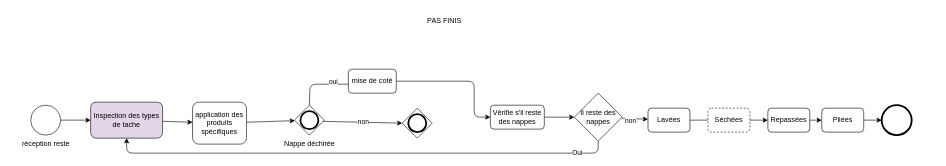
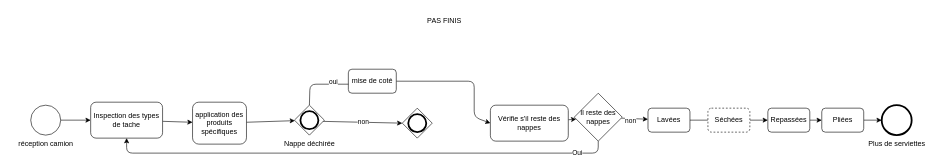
  <mxCell id="0" />
  <mxCell id="1" parent="0" />
  <mxCell id="2" value="" style="edgeStyle=none;html=1;" parent="1" source="3" target="6" edge="1"><mxGeometry relative="1" as="geometry" /></mxCell>
  <mxCell id="3" value="" style="points=[[0.145,0.145,0],[0.5,0,0],[0.855,0.145,0],[1,0.5,0],[0.855,0.855,0],[0.5,1,0],[0.145,0.855,0],[0,0.5,0]];shape=mxgraph.bpmn.event;html=1;verticalLabelPosition=bottom;labelBackgroundColor=#ffffff;verticalAlign=top;align=center;perimeter=ellipsePerimeter;outlineConnect=0;aspect=fixed;outline=standard;symbol=general;" parent="1" vertex="1"><mxGeometry x="50" y="175" width="50" height="50" as="geometry" /></mxCell>
- <mxCell id="4" value="réception reste" style="text;html=1;align=center;verticalAlign=middle;resizable=0;points=[];autosize=1;strokeColor=none;fillColor=none;" parent="1" vertex="1"><mxGeometry x="20" y="225" width="110" height="30" as="geometry" /></mxCell>
+ <mxCell id="4" value="réception camion" style="text;html=1;align=center;verticalAlign=middle;resizable=0;points=[];autosize=1;strokeColor=none;fillColor=none;" parent="1" vertex="1"><mxGeometry x="20" y="225" width="110" height="30" as="geometry" /></mxCell>
  <mxCell id="5" value="" style="edgeStyle=none;html=1;" parent="1" source="6" target="8" edge="1"><mxGeometry relative="1" as="geometry" /></mxCell>
- <mxCell id="6" value="Inspection des types de tache" style="rounded=1;whiteSpace=wrap;html=1;fillColor=#e1d5e7;" parent="1" vertex="1"><mxGeometry x="150" y="170" width="120" height="60" as="geometry" /></mxCell>
+ <mxCell id="6" value="Inspection des types de tache" style="rounded=1;whiteSpace=wrap;html=1;" parent="1" vertex="1"><mxGeometry x="150" y="170" width="120" height="60" as="geometry" /></mxCell>
  <mxCell id="7" style="edgeStyle=none;html=1;" parent="1" source="8" target="13" edge="1"><mxGeometry relative="1" as="geometry" /></mxCell>
  <mxCell id="8" value="application des produits spécifiques" style="whiteSpace=wrap;html=1;rounded=1;" parent="1" vertex="1"><mxGeometry x="320" y="170" width="90" height="70" as="geometry" /></mxCell>
  <mxCell id="9" style="edgeStyle=none;html=1;exitX=0.5;exitY=0;exitDx=0;exitDy=0;exitPerimeter=0;entryX=0;entryY=0.5;entryDx=0;entryDy=0;" parent="1" source="13" target="15" edge="1"><mxGeometry relative="1" as="geometry"><Array as="points"><mxPoint x="516" y="140" /><mxPoint x="655" y="140" /></Array><mxPoint x="515.266" y="169.347" as="sourcePoint" /><mxPoint x="686" y="140" as="targetPoint" /></mxGeometry></mxCell>
  <mxCell id="10" value="oui" style="edgeLabel;html=1;align=center;verticalAlign=middle;resizable=0;points=[];" parent="9" vertex="1" connectable="0"><mxGeometry x="-0.168" y="-4" relative="1" as="geometry"><mxPoint x="-30" y="-9" as="offset" /></mxGeometry></mxCell>
  <mxCell id="11" value="" style="edgeStyle=none;html=1;entryX=0;entryY=0.5;entryDx=0;entryDy=0;entryPerimeter=0;" parent="1" target="16" edge="1"><mxGeometry relative="1" as="geometry"><mxPoint x="536" y="202" as="sourcePoint" /><mxPoint x="676" y="202.5" as="targetPoint" /></mxGeometry></mxCell>
  <mxCell id="12" value="non" style="edgeLabel;html=1;align=center;verticalAlign=middle;resizable=0;points=[];" parent="11" vertex="1" connectable="0"><mxGeometry x="-0.498" y="-1" relative="1" as="geometry"><mxPoint x="35" y="-1" as="offset" /></mxGeometry></mxCell>
  <mxCell id="13" value="" style="points=[[0.25,0.25,0],[0.5,0,0],[0.75,0.25,0],[1,0.5,0],[0.75,0.75,0],[0.5,1,0],[0.25,0.75,0],[0,0.5,0]];shape=mxgraph.bpmn.gateway2;html=1;verticalLabelPosition=bottom;labelBackgroundColor=#ffffff;verticalAlign=top;align=center;perimeter=rhombusPerimeter;outlineConnect=0;outline=end;symbol=general;" parent="1" vertex="1"><mxGeometry x="490" y="175" width="50" height="50" as="geometry" /></mxCell>
  <mxCell id="14" style="edgeStyle=none;html=1;entryX=0;entryY=0.5;entryDx=0;entryDy=0;" edge="1" parent="1" source="15" target="29"><mxGeometry relative="1" as="geometry"><Array as="points"><mxPoint x="790" y="135" /><mxPoint x="790" y="195" /></Array></mxGeometry></mxCell>
  <mxCell id="15" value="mise de coté" style="rounded=1;whiteSpace=wrap;html=1;" parent="1" vertex="1"><mxGeometry x="580" y="115" width="80" height="40" as="geometry" /></mxCell>
  <mxCell id="16" value="" style="points=[[0.25,0.25,0],[0.5,0,0],[0.75,0.25,0],[1,0.5,0],[0.75,0.75,0],[0.5,1,0],[0.25,0.75,0],[0,0.5,0]];shape=mxgraph.bpmn.gateway2;html=1;verticalLabelPosition=bottom;labelBackgroundColor=#ffffff;verticalAlign=top;align=center;perimeter=rhombusPerimeter;outlineConnect=0;outline=end;symbol=general;" parent="1" vertex="1"><mxGeometry x="670" y="180" width="50" height="50" as="geometry" /></mxCell>
  <mxCell id="17" value="Nappe déchirée" style="text;html=1;align=center;verticalAlign=middle;resizable=0;points=[];autosize=1;strokeColor=none;fillColor=none;" parent="1" vertex="1"><mxGeometry x="460" y="225" width="110" height="30" as="geometry" /></mxCell>
  <mxCell id="18" value="" style="edgeStyle=none;html=1;endArrow=none;" parent="1" source="19" target="26" edge="1"><mxGeometry relative="1" as="geometry" /></mxCell>
  <mxCell id="19" value="Lavées" style="rounded=1;whiteSpace=wrap;html=1;" parent="1" vertex="1"><mxGeometry x="1080" y="180" width="70" height="40" as="geometry" /></mxCell>
  <mxCell id="20" value="" style="edgeStyle=none;html=1;" parent="1" source="21" edge="1"><mxGeometry relative="1" as="geometry"><mxPoint x="1470" y="200" as="targetPoint" /></mxGeometry></mxCell>
  <mxCell id="21" value="Pliées" style="rounded=1;whiteSpace=wrap;html=1;" parent="1" vertex="1"><mxGeometry x="1370" y="180" width="70" height="40" as="geometry" /></mxCell>
  <mxCell id="22" value="" style="edgeStyle=none;html=1;" parent="1" source="23" target="21" edge="1"><mxGeometry relative="1" as="geometry" /></mxCell>
  <mxCell id="23" value="Repassées" style="rounded=1;whiteSpace=wrap;html=1;" parent="1" vertex="1"><mxGeometry x="1280" y="180" width="70" height="40" as="geometry" /></mxCell>
  <mxCell id="24" value="" style="points=[[0.145,0.145,0],[0.5,0,0],[0.855,0.145,0],[1,0.5,0],[0.855,0.855,0],[0.5,1,0],[0.145,0.855,0],[0,0.5,0]];shape=mxgraph.bpmn.event;html=1;verticalLabelPosition=bottom;labelBackgroundColor=#ffffff;verticalAlign=top;align=center;perimeter=ellipsePerimeter;outlineConnect=0;aspect=fixed;outline=end;symbol=terminate2;" parent="1" vertex="1"><mxGeometry x="1470" y="175" width="50" height="50" as="geometry" /></mxCell>
  <mxCell id="25" value="" style="edgeStyle=none;html=1;" parent="1" source="26" target="23" edge="1"><mxGeometry relative="1" as="geometry" /></mxCell>
  <mxCell id="26" value="Séchées" style="rounded=1;whiteSpace=wrap;html=1;dashed=1;" parent="1" vertex="1"><mxGeometry x="1180" y="180" width="70" height="40" as="geometry" /></mxCell>
+ <mxCell id="27" value="Plus de serviettes" style="text;html=1;align=center;verticalAlign=middle;resizable=0;points=[];autosize=1;strokeColor=none;fillColor=none;" parent="1" vertex="1"><mxGeometry x="1435" y="225" width="120" height="30" as="geometry" /></mxCell>
  <mxCell id="28" value="" style="edgeStyle=none;html=1;" edge="1" parent="1" source="29" target="34"><mxGeometry relative="1" as="geometry" /></mxCell>
- <mxCell id="29" value="Vérifie s'il reste des nappes" style="rounded=1;whiteSpace=wrap;html=1;" vertex="1" parent="1"><mxGeometry x="817" y="175" width="90" height="40" as="geometry" /></mxCell>
+ <mxCell id="29" value="Vérifie s'il reste des nappes" style="rounded=1;whiteSpace=wrap;html=1;" vertex="1" parent="1"><mxGeometry x="817" y="175" width="130" height="60" as="geometry" /></mxCell>
  <mxCell id="30" value="" style="edgeStyle=none;html=1;" edge="1" parent="1" source="34" target="19"><mxGeometry relative="1" as="geometry" /></mxCell>
  <mxCell id="31" value="non" style="edgeLabel;html=1;align=center;verticalAlign=middle;resizable=0;points=[];" vertex="1" connectable="0" parent="30"><mxGeometry x="-0.468" y="-1" relative="1" as="geometry"><mxPoint x="3" y="2" as="offset" /></mxGeometry></mxCell>
  <mxCell id="32" style="edgeStyle=none;html=1;exitX=0.5;exitY=1;exitDx=0;exitDy=0;entryX=0.5;entryY=1;entryDx=0;entryDy=0;" edge="1" parent="1" source="34" target="6"><mxGeometry relative="1" as="geometry"><Array as="points"><mxPoint x="997" y="255" /><mxPoint x="210" y="255" /></Array></mxGeometry></mxCell>
  <mxCell id="33" value="Oui" style="edgeLabel;html=1;align=center;verticalAlign=middle;resizable=0;points=[];" vertex="1" connectable="0" parent="32"><mxGeometry x="-0.865" y="-1" relative="1" as="geometry"><mxPoint as="offset" /></mxGeometry></mxCell>
  <mxCell id="34" value="Il reste des nappes" style="rhombus;whiteSpace=wrap;html=1;" vertex="1" parent="1"><mxGeometry x="957" y="155" width="80" height="80" as="geometry" /></mxCell>
  <mxCell id="35" value="PAS FINIS" style="text;html=1;align=center;verticalAlign=middle;resizable=0;points=[];autosize=1;strokeColor=none;fillColor=none;" vertex="1" parent="1"><mxGeometry x="700" y="20" width="80" height="30" as="geometry" /></mxCell>
